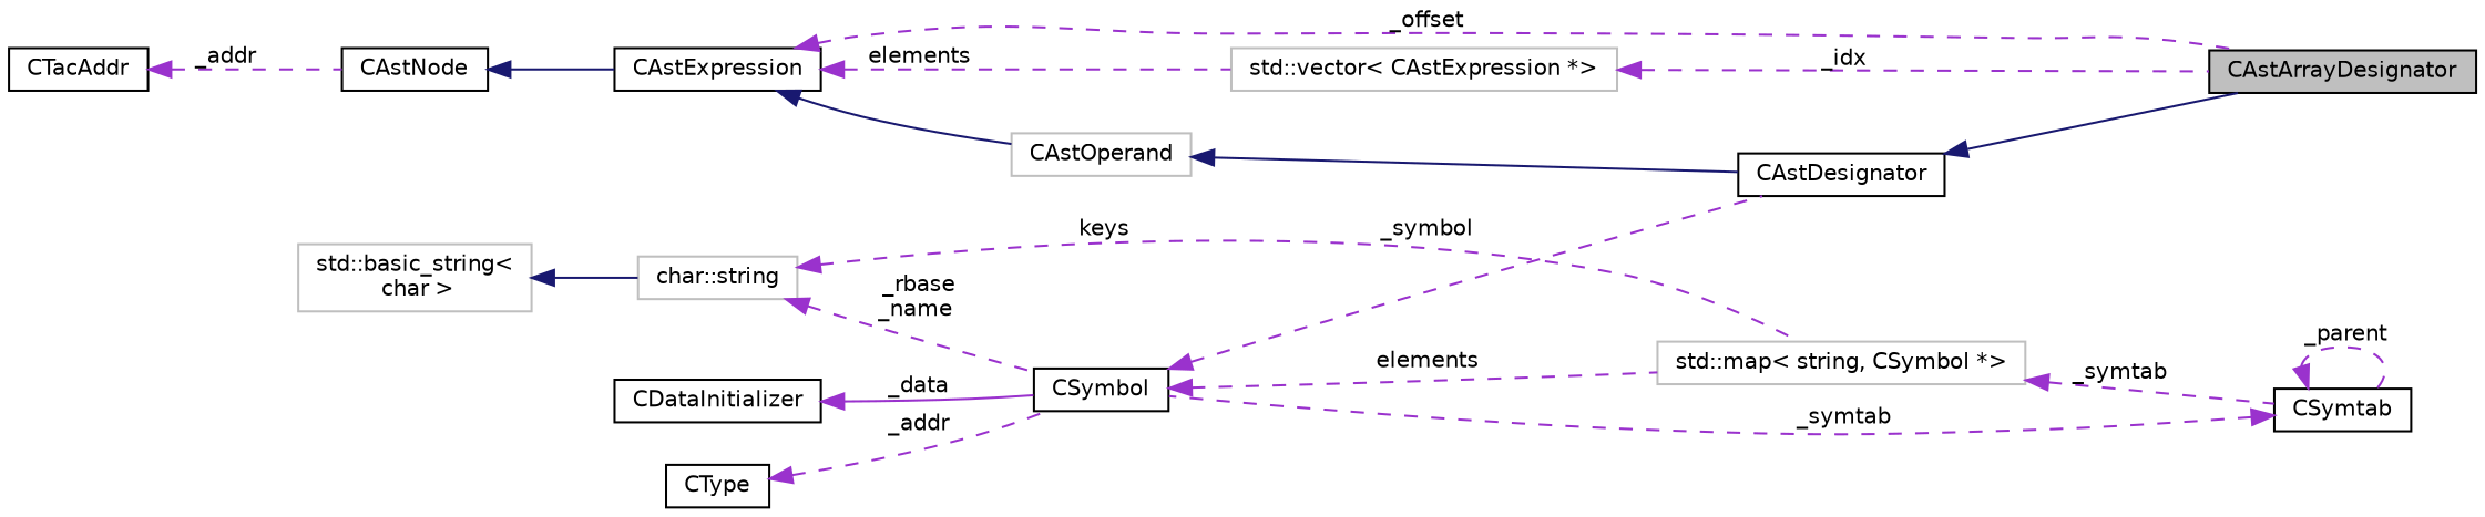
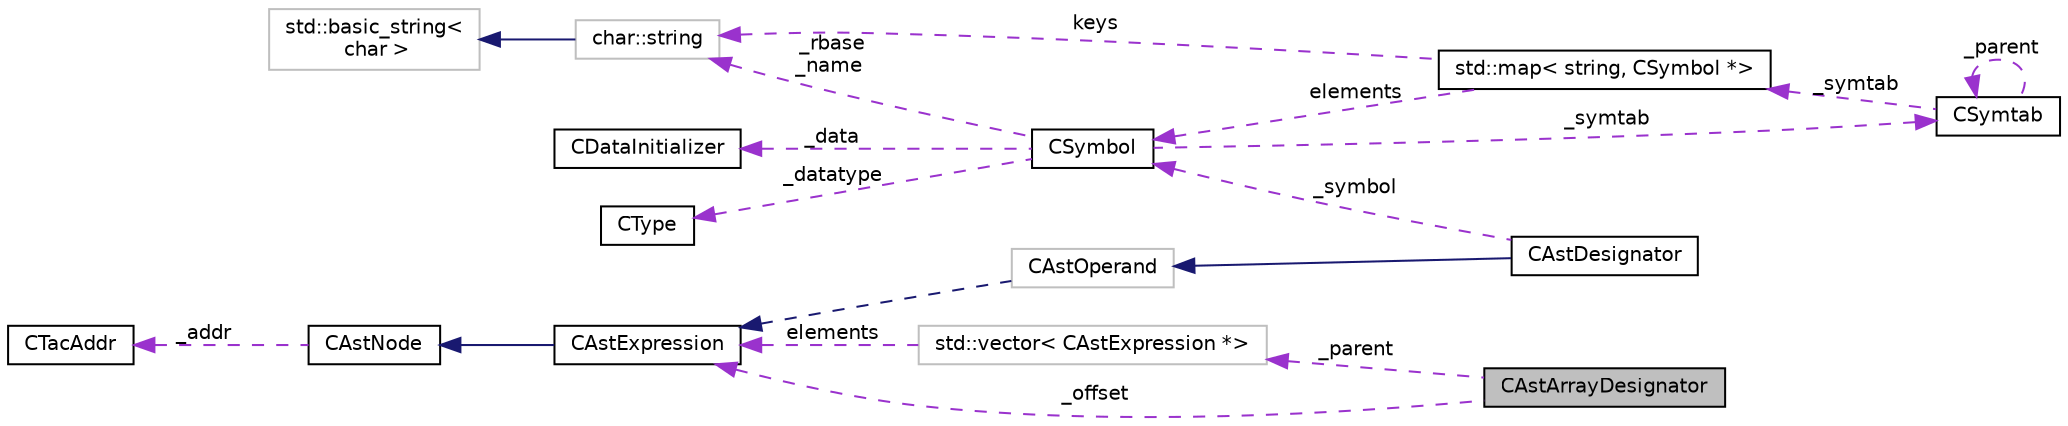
  digraph {
    rankdir=LR
    node [color=black fillcolor=white fontname=Helvetica fontsize=10 shape=record style=filled]
    edge [color=darkorchid3 dir=back fontname=Helvetica fontsize=10 labelfontname=Helvetica labelfontsize=10 style=dashed]
    n1 [fillcolor=grey75 fontcolor=black height=0.2 label=CAstArrayDesignator width=0.4]
    n2 [height=0.2 label=CAstDesignator width=0.4]
    n3 [color=grey75 height=0.2 label=CAstOperand width=0.4]
    n4 [height=0.2 label=CAstExpression width=0.4]
    n5 [color=grey75 height=0.2 label="std::vector\< CAstExpression *\>" width=0.4]
    n6 [height=0.2 label=CAstNode width=0.4]
    n7 [color=grey75 height=0.2 label="char::string" width=0.4]
    n8 [height=0.2 label=CSymbol width=0.4]
-   n9 [color=grey75 height=0.2 label="std::map\< string, CSymbol *\>" width=0.4]
+   n9 [height=0.2 label="std::map\< string, CSymbol *\>" width=0.4]
    n10 [height=0.2 label=CSymtab width=0.4]
    n11 [color=grey75 height=0.2 label="std::basic_string\<\l char \>" width=0.4]
    n12 [height=0.2 label=CTacAddr width=0.4]
    n13 [height=0.2 label=CType width=0.4]
    n14 [height=0.2 label=CDataInitializer width=0.4]
-   n2 -> n1 [color=midnightblue style=solid]
    n3 -> n2 [color=midnightblue style=solid]
    n4 -> n1 [label=" _offset"]
-   n4 -> n3 [color=midnightblue style=solid]
+   n4 -> n3 [color=midnightblue]
    n4 -> n5 [label=" elements"]
-   n5 -> n1 [label=" _idx"]
+   n5 -> n1 [label=" _parent"]
    n6 -> n4 [color=midnightblue style=solid]
    n7 -> n8 [label=" _rbase\n_name"]
    n7 -> n9 [label=" keys"]
    n8 -> n2 [label=" _symbol"]
    n8 -> n9 [label=" elements"]
    n9 -> n10 [label=" _symtab"]
    n10 -> n8 [label=" _symtab"]
    n10 -> n10 [label=" _parent"]
    n11 -> n7 [color=midnightblue style=solid]
    n12 -> n6 [label=" _addr"]
-   n13 -> n8 [label=" _addr"]
-   n14 -> n8 [label=" _data" style=solid]
+   n13 -> n8 [label=" _datatype"]
+   n14 -> n8 [label=" _data"]
  }
